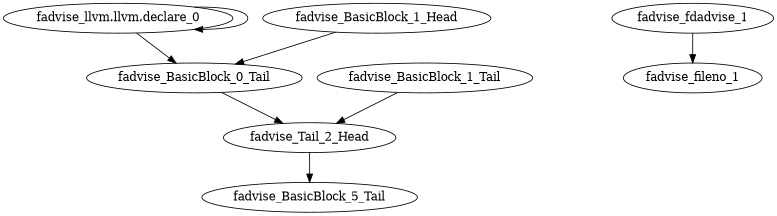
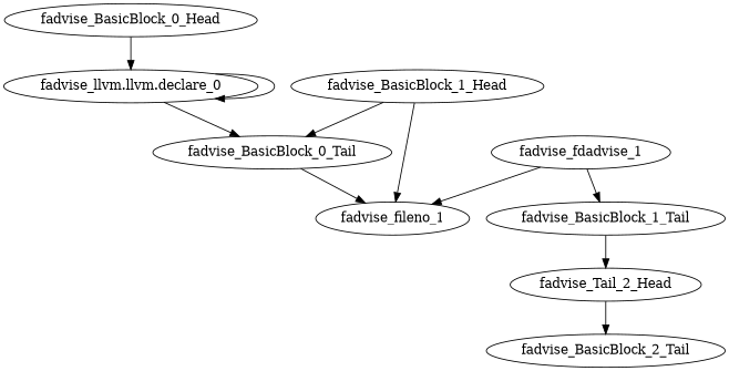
  digraph {
    n1 [label="fadvise_llvm.llvm.declare_0"]
    fadvise_BasicBlock_0_Tail
    n3 [label=fadvise_Tail_2_Head]
-   fadvise_BasicBlock_2_Tail [label=fadvise_BasicBlock_5_Tail]
+   fadvise_BasicBlock_2_Tail
    fadvise_BasicBlock_1_Head
    fadvise_fileno_1
    fadvise_BasicBlock_1_Tail
    fadvise_fdadvise_1
+   fadvise_BasicBlock_0_Head
    n1 -> n1
    n1 -> fadvise_BasicBlock_0_Tail
-   fadvise_BasicBlock_0_Tail -> n3
+   fadvise_BasicBlock_0_Tail -> fadvise_fileno_1
    n3 -> fadvise_BasicBlock_2_Tail
    fadvise_BasicBlock_1_Head -> fadvise_BasicBlock_0_Tail
+   fadvise_BasicBlock_1_Head -> fadvise_fileno_1
    fadvise_BasicBlock_1_Tail -> n3
    fadvise_fdadvise_1 -> fadvise_fileno_1
+   fadvise_fdadvise_1 -> fadvise_BasicBlock_1_Tail
+   fadvise_BasicBlock_0_Head -> n1
  }
